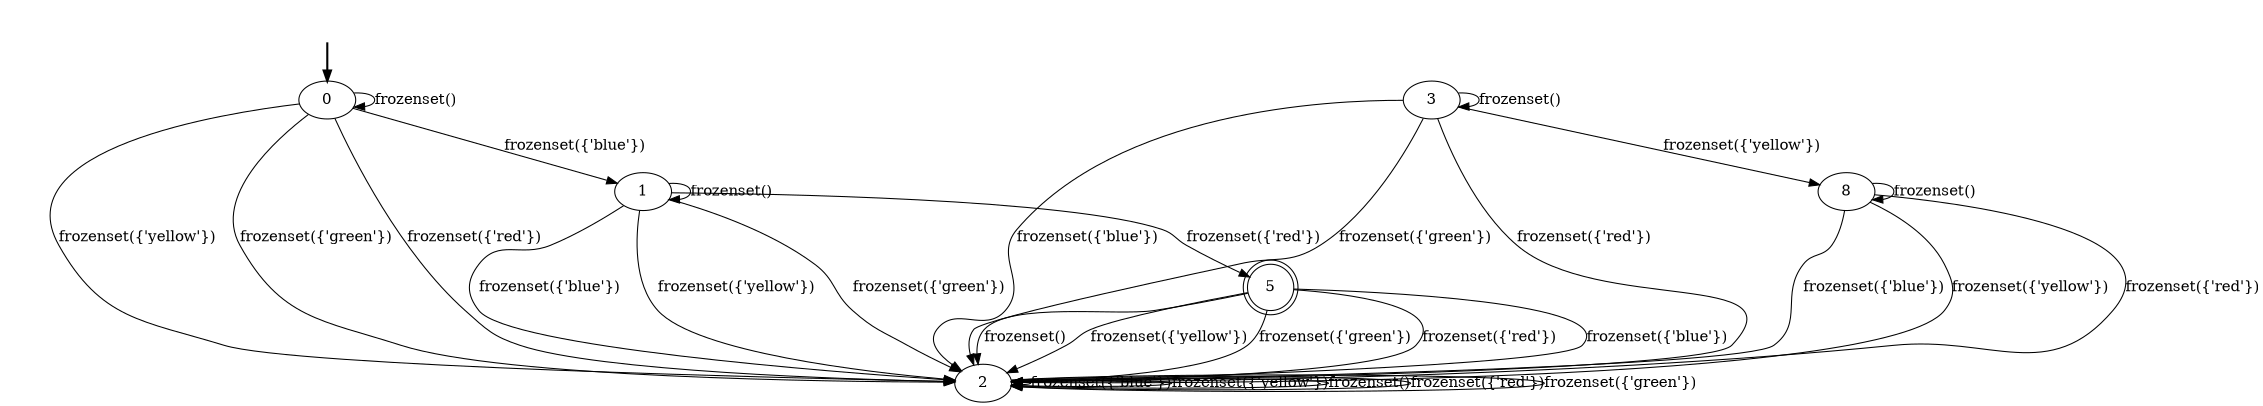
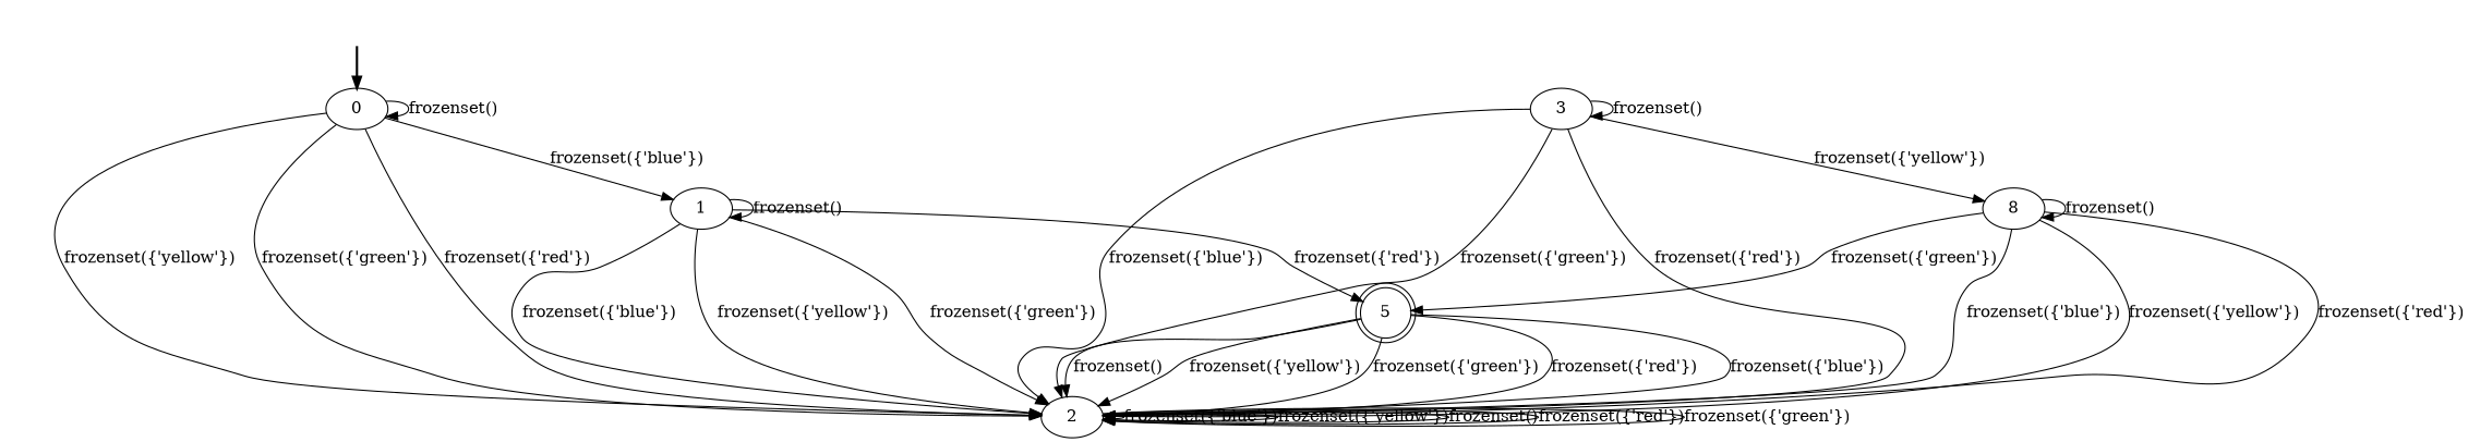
  digraph {
    fake [style=invisible]
    0 [root=true]
    1
    2
    5 [shape=doublecircle]
    3
    n7 [label=8]
    fake -> 0 [style=bold]
    0 -> 0 [label="frozenset()"]
    0 -> 1 [label="frozenset({'blue'})"]
    0 -> 2 [label="frozenset({'yellow'})"]
    0 -> 2 [label="frozenset({'green'})"]
    0 -> 2 [label="frozenset({'red'})"]
    1 -> 1 [label="frozenset()"]
    1 -> 2 [label="frozenset({'blue'})"]
    1 -> 2 [label="frozenset({'yellow'})"]
    1 -> 2 [label="frozenset({'green'})"]
    1 -> 5 [label="frozenset({'red'})"]
    2 -> 2 [label="frozenset({'blue'})"]
    2 -> 2 [label="frozenset({'yellow'})"]
    2 -> 2 [label="frozenset()"]
    2 -> 2 [label="frozenset({'red'})"]
    2 -> 2 [label="frozenset({'green'})"]
    5 -> 2 [label="frozenset({'blue'})"]
    5 -> 2 [label="frozenset()"]
    5 -> 2 [label="frozenset({'yellow'})"]
    5 -> 2 [label="frozenset({'green'})"]
    5 -> 2 [label="frozenset({'red'})"]
    3 -> 2 [label="frozenset({'blue'})"]
    3 -> 2 [label="frozenset({'green'})"]
    3 -> 2 [label="frozenset({'red'})"]
    3 -> 3 [label="frozenset()"]
    3 -> n7 [label="frozenset({'yellow'})"]
    n7 -> 2 [label="frozenset({'blue'})"]
    n7 -> 2 [label="frozenset({'yellow'})"]
    n7 -> 2 [label="frozenset({'red'})"]
+   n7 -> 5 [label="frozenset({'green'})"]
    n7 -> n7 [label="frozenset()"]
  }
